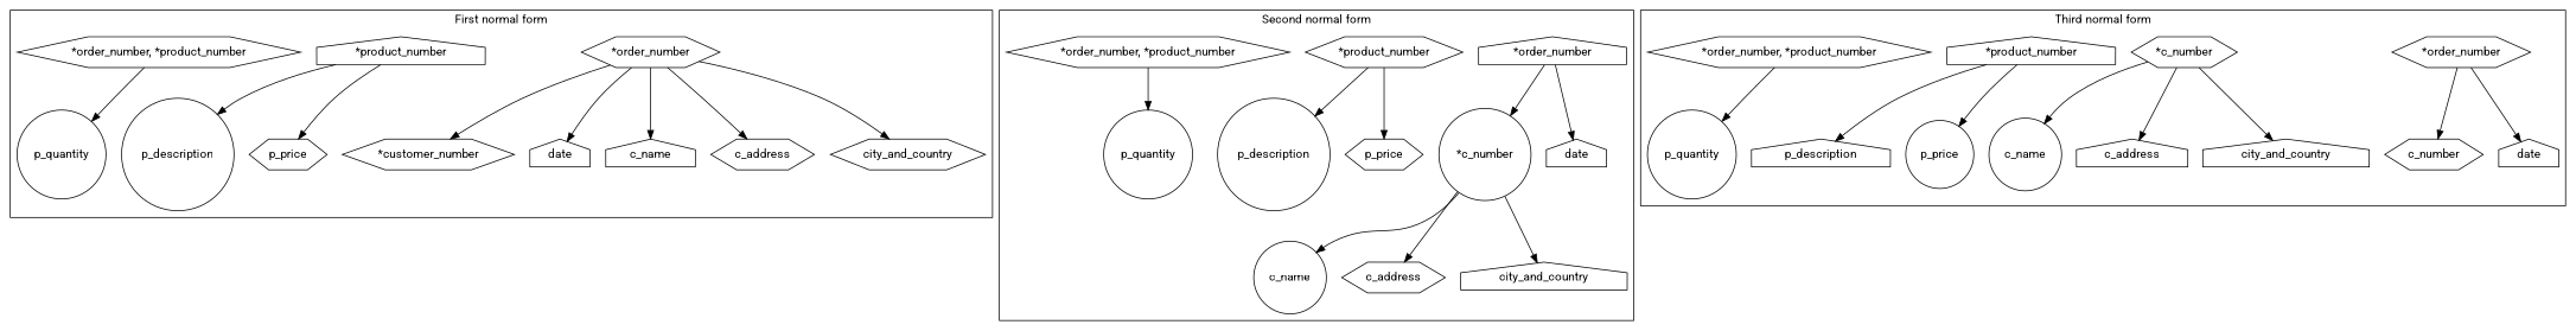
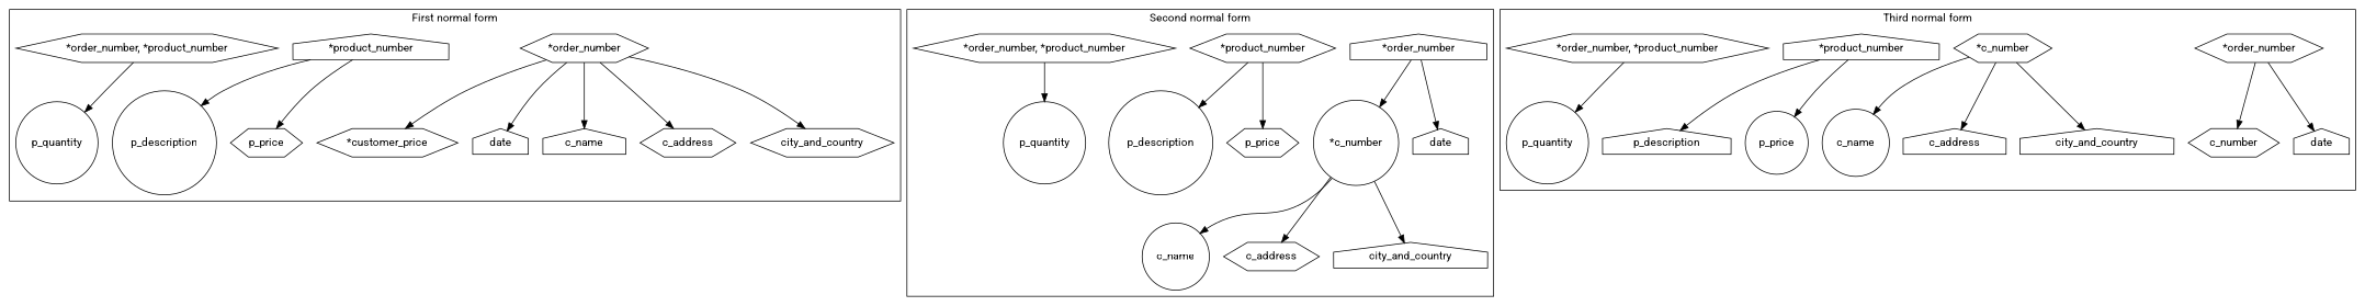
  digraph {
    fontname=Roboto
    node [shape=hexagon fontname=Roboto]
    edge [fontname=Roboto]
    n1 [label="*order_number"]
-   n2 [label="*customer_number"]
+   n2 [label="*customer_price"]
    date [shape=house]
    c_name [shape=house]
    c_address
    city_and_country
    n7 [label="*product_number" shape=house]
    p_description [shape=circle]
    p_price
    n10 [label="*order_number, *product_number"]
    p_quantity [shape=circle]
    n12 [label="*order_number" shape=house]
    n13 [label="*c_number" shape=circle]
    n14 [label=date shape=house]
    n15 [label=c_name shape=circle]
    n16 [label=c_address]
    n17 [label=city_and_country shape=house]
    n18 [label="*product_number"]
    n19 [label=p_description shape=circle]
    n20 [label=p_price]
    n21 [label="*order_number, *product_number"]
    n22 [label=p_quantity shape=circle]
    n23 [label="*order_number"]
    n24 [label=c_number]
    n25 [label=date shape=house]
    n26 [label=c_name shape=circle]
    n27 [label=c_address shape=house]
    n28 [label=city_and_country shape=house]
    n29 [label="*c_number"]
    n30 [label="*product_number" shape=house]
    n31 [label=p_description shape=house]
    n32 [label=p_price shape=circle]
    n33 [label="*order_number, *product_number"]
    n34 [label=p_quantity shape=circle]
    subgraph cluster_1 {
      label="First normal form"
      n1
      n2
      date
      c_name
      c_address
      city_and_country
      n7
      p_description
      p_price
      n10
      p_quantity
    }
    subgraph cluster_2 {
      label="Second normal form"
      n12
      n13
      n14
      n15
      n16
      n17
      n18
      n19
      n20
      n21
      n22
    }
    subgraph cluster_3 {
      label="Third normal form"
      n23
      n24
      n25
      n26
      n27
      n28
      n29
      n30
      n31
      n32
      n33
      n34
    }
    n1 -> n2
    n1 -> date
    n1 -> c_name
    n1 -> c_address
    n1 -> city_and_country
    n7 -> p_description
    n7 -> p_price
    n10 -> p_quantity
    n12 -> n13
    n12 -> n14
    n13 -> n15
    n13 -> n16
    n13 -> n17
    n18 -> n19
    n18 -> n20
    n21 -> n22
    n23 -> n24
    n23 -> n25
    n29 -> n26
    n29 -> n27
    n29 -> n28
    n30 -> n31
    n30 -> n32
    n33 -> n34
  }
